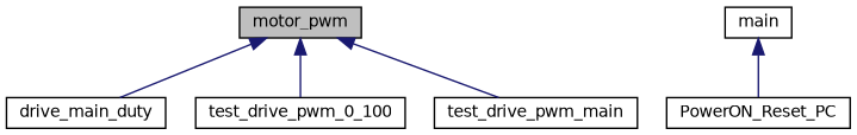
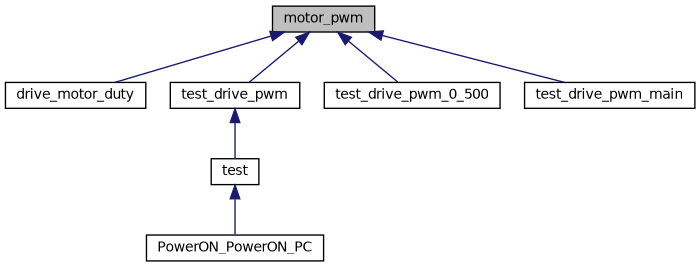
  digraph {
    rankdir=TB
    node [color=black fillcolor=white fontname=Helvetica fontsize=10 shape=record style=filled]
    edge [color=midnightblue dir=back fontname=Helvetica fontsize=10 labelfontname=Helvetica labelfontsize=10 style=solid]
    n1 [fillcolor=grey75 fontcolor=black height=0.2 label=motor_pwm width=0.4]
-   n2 [height=0.2 label=drive_main_duty width=0.4]
-   n4 [height=0.2 label=test_drive_pwm_0_100 width=0.4]
+   n2 [height=0.2 label=drive_motor_duty width=0.4]
+   n3 [height=0.2 label=test_drive_pwm width=0.4]
+   n4 [height=0.2 label=test_drive_pwm_0_500 width=0.4]
    n5 [height=0.2 label=test_drive_pwm_main width=0.4]
-   n6 [height=0.2 label=main width=0.4]
-   n7 [height=0.2 label=PowerON_Reset_PC width=0.4]
+   n6 [height=0.2 label=test width=0.4]
+   n7 [height=0.2 label=PowerON_PowerON_PC width=0.4]
    n1 -> n2
+   n1 -> n3
    n1 -> n4
    n1 -> n5
+   n3 -> n6
    n6 -> n7
  }
